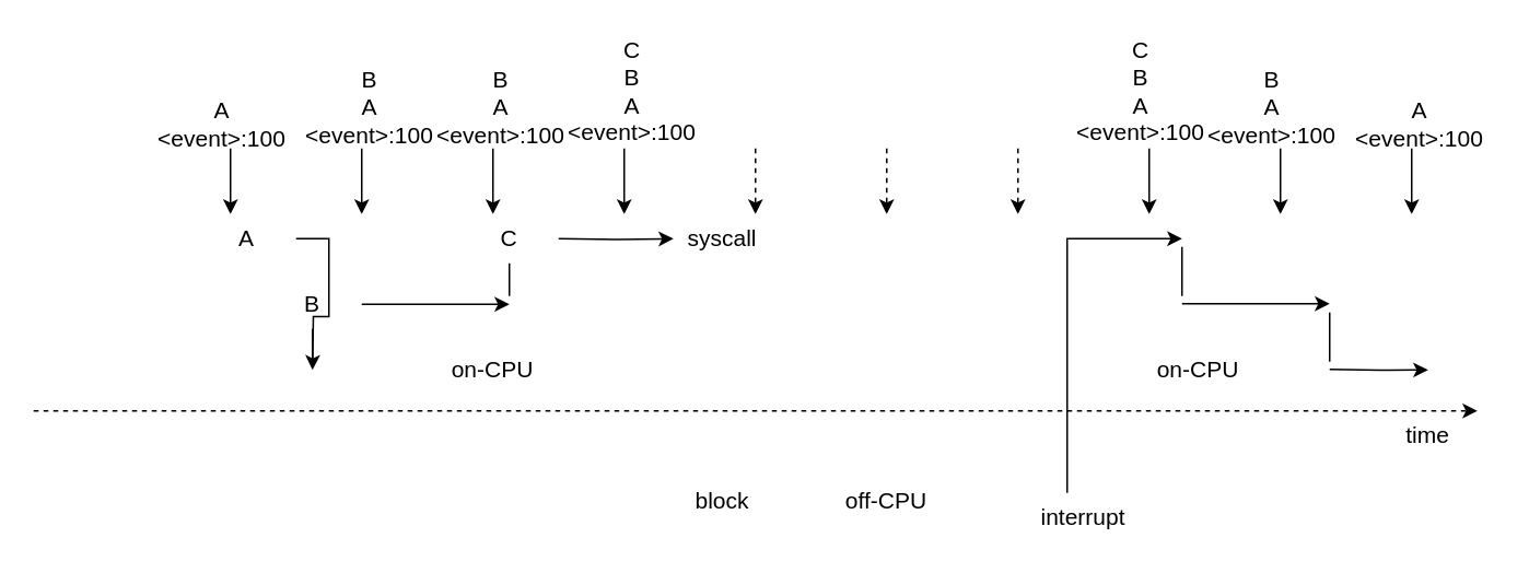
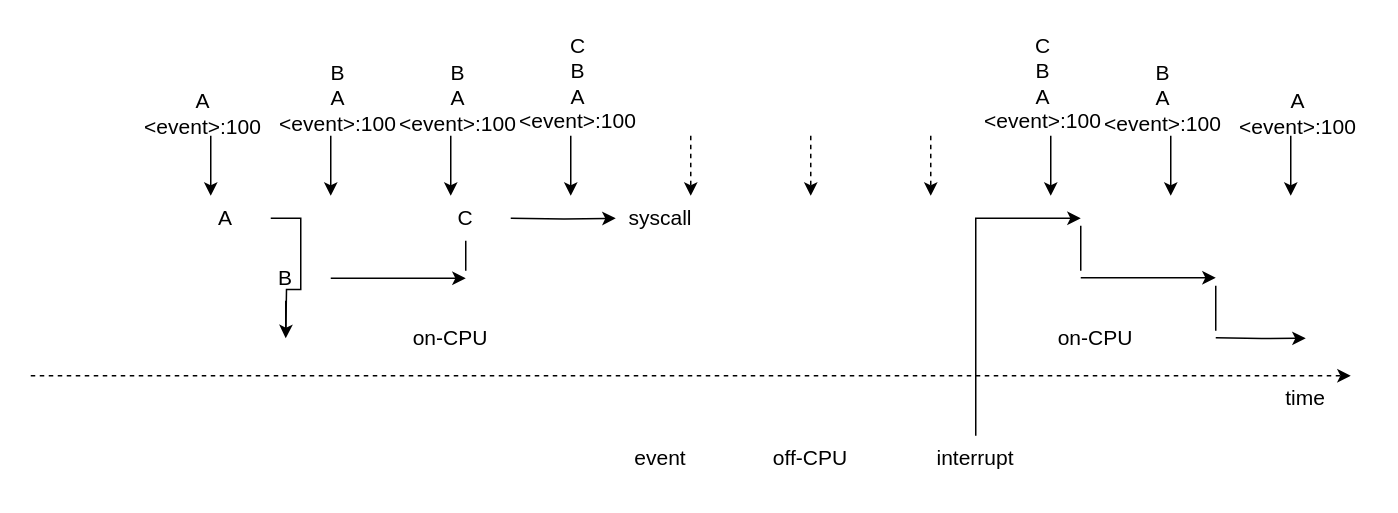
  <mxCell id="0" />
  <mxCell id="1" parent="0" />
  <mxCell id="2" value="" style="edgeStyle=orthogonalEdgeStyle;rounded=0;orthogonalLoop=1;jettySize=auto;html=1;" edge="1" parent="1" source="3"><mxGeometry relative="1" as="geometry"><mxPoint x="190" y="225" as="targetPoint" /></mxGeometry></mxCell>
  <mxCell id="3" value="&lt;font style=&quot;font-size: 14px;&quot;&gt;A&lt;/font&gt;&lt;span class=&quot;eusoft-eudic-chrome-extension-translate-content&quot;&gt;&lt;br&gt;&lt;/span&gt;" style="text;html=1;align=center;verticalAlign=middle;whiteSpace=wrap;rounded=0;" vertex="1" parent="1"><mxGeometry x="120" y="130" width="60" height="30" as="geometry" /></mxCell>
  <mxCell id="4" value="&lt;font style=&quot;font-size: 14px;&quot;&gt;B&lt;/font&gt;&lt;span class=&quot;eusoft-eudic-chrome-extension-translate-content&quot;&gt;&lt;br&gt;&lt;/span&gt;" style="text;html=1;align=center;verticalAlign=middle;whiteSpace=wrap;rounded=0;" vertex="1" parent="1"><mxGeometry x="160" y="170" width="60" height="30" as="geometry" /></mxCell>
  <mxCell id="5" value="" style="endArrow=none;html=1;rounded=0;entryX=0.5;entryY=1;entryDx=0;entryDy=0;" edge="1" parent="1" target="4"><mxGeometry width="50" height="50" relative="1" as="geometry"><mxPoint x="190" y="220" as="sourcePoint" /><mxPoint x="460" y="250" as="targetPoint" /></mxGeometry></mxCell>
  <mxCell id="6" value="" style="endArrow=classic;html=1;rounded=0;" edge="1" parent="1"><mxGeometry width="50" height="50" relative="1" as="geometry"><mxPoint x="140" y="90" as="sourcePoint" /><mxPoint x="140" y="130" as="targetPoint" /></mxGeometry></mxCell>
  <mxCell id="7" value="" style="edgeStyle=orthogonalEdgeStyle;rounded=0;orthogonalLoop=1;jettySize=auto;html=1;" edge="1" parent="1"><mxGeometry relative="1" as="geometry"><mxPoint x="310" y="185" as="targetPoint" /><mxPoint x="220" y="185" as="sourcePoint" /></mxGeometry></mxCell>
  <mxCell id="8" value="" style="endArrow=none;html=1;rounded=0;entryX=0.5;entryY=1;entryDx=0;entryDy=0;" edge="1" parent="1"><mxGeometry width="50" height="50" relative="1" as="geometry"><mxPoint x="310" y="180" as="sourcePoint" /><mxPoint x="310" y="160" as="targetPoint" /></mxGeometry></mxCell>
  <mxCell id="9" value="&lt;font style=&quot;font-size: 14px;&quot;&gt;C&lt;/font&gt;&lt;span class=&quot;eusoft-eudic-chrome-extension-translate-content&quot;&gt;&lt;br&gt;&lt;/span&gt;" style="text;html=1;align=center;verticalAlign=middle;whiteSpace=wrap;rounded=0;" vertex="1" parent="1"><mxGeometry x="280" y="130" width="60" height="30" as="geometry" /></mxCell>
  <mxCell id="10" value="" style="edgeStyle=orthogonalEdgeStyle;rounded=0;orthogonalLoop=1;jettySize=auto;html=1;entryX=0;entryY=0.5;entryDx=0;entryDy=0;" edge="1" parent="1" target="11"><mxGeometry relative="1" as="geometry"><mxPoint x="430" y="145" as="targetPoint" /><mxPoint x="340" y="145" as="sourcePoint" /></mxGeometry></mxCell>
  <mxCell id="11" value="&lt;font style=&quot;font-size: 14px;&quot;&gt;syscall&lt;/font&gt;&lt;span class=&quot;eusoft-eudic-chrome-extension-translate-content&quot;&gt;&lt;br&gt;&lt;/span&gt;" style="text;html=1;align=center;verticalAlign=middle;whiteSpace=wrap;rounded=0;" vertex="1" parent="1"><mxGeometry x="410" y="130" width="60" height="30" as="geometry" /></mxCell>
- <mxCell id="12" value="&lt;font style=&quot;font-size: 14px;&quot;&gt;block&lt;/font&gt;&lt;span class=&quot;eusoft-eudic-chrome-extension-translate-content&quot;&gt;&lt;br&gt;&lt;/span&gt;" style="text;html=1;align=center;verticalAlign=middle;whiteSpace=wrap;rounded=0;" vertex="1" parent="1"><mxGeometry x="410" y="290" width="60" height="30" as="geometry" /></mxCell>
+ <mxCell id="12" value="&lt;font style=&quot;font-size: 14px;&quot;&gt;event&lt;/font&gt;&lt;span class=&quot;eusoft-eudic-chrome-extension-translate-content&quot;&gt;&lt;br&gt;&lt;/span&gt;" style="text;html=1;align=center;verticalAlign=middle;whiteSpace=wrap;rounded=0;" vertex="1" parent="1"><mxGeometry x="410" y="290" width="60" height="30" as="geometry" /></mxCell>
  <mxCell id="13" value="" style="endArrow=classic;html=1;rounded=0;" edge="1" parent="1"><mxGeometry width="50" height="50" relative="1" as="geometry"><mxPoint x="220" y="90" as="sourcePoint" /><mxPoint x="220" y="130" as="targetPoint" /></mxGeometry></mxCell>
  <mxCell id="14" value="" style="endArrow=classic;html=1;rounded=0;" edge="1" parent="1"><mxGeometry width="50" height="50" relative="1" as="geometry"><mxPoint x="300" y="90" as="sourcePoint" /><mxPoint x="300" y="130" as="targetPoint" /></mxGeometry></mxCell>
  <mxCell id="15" value="" style="endArrow=classic;html=1;rounded=0;" edge="1" parent="1"><mxGeometry width="50" height="50" relative="1" as="geometry"><mxPoint x="380" y="90" as="sourcePoint" /><mxPoint x="380" y="130" as="targetPoint" /></mxGeometry></mxCell>
  <mxCell id="16" value="" style="endArrow=classic;html=1;rounded=0;" edge="1" parent="1"><mxGeometry width="50" height="50" relative="1" as="geometry"><mxPoint x="700" y="90" as="sourcePoint" /><mxPoint x="700" y="130" as="targetPoint" /></mxGeometry></mxCell>
  <mxCell id="17" value="" style="edgeStyle=orthogonalEdgeStyle;rounded=0;orthogonalLoop=1;jettySize=auto;html=1;" edge="1" parent="1" source="18"><mxGeometry relative="1" as="geometry"><mxPoint x="720" y="145" as="targetPoint" /><Array as="points"><mxPoint x="650" y="145" /></Array></mxGeometry></mxCell>
- <mxCell id="18" value="&lt;font style=&quot;font-size: 14px;&quot;&gt;interrupt&lt;/font&gt;&lt;span class=&quot;eusoft-eudic-chrome-extension-translate-content&quot;&gt;&lt;br&gt;&lt;/span&gt;" style="text;html=1;align=center;verticalAlign=middle;whiteSpace=wrap;rounded=0;" vertex="1" parent="1"><mxGeometry x="630" y="300" width="60" height="30" as="geometry" /></mxCell>
+ <mxCell id="18" value="&lt;font style=&quot;font-size: 14px;&quot;&gt;interrupt&lt;/font&gt;&lt;span class=&quot;eusoft-eudic-chrome-extension-translate-content&quot;&gt;&lt;br&gt;&lt;/span&gt;" style="text;html=1;align=center;verticalAlign=middle;whiteSpace=wrap;rounded=0;" vertex="1" parent="1"><mxGeometry x="620" y="290" width="60" height="30" as="geometry" /></mxCell>
  <mxCell id="19" value="" style="endArrow=classic;html=1;rounded=0;" edge="1" parent="1"><mxGeometry width="50" height="50" relative="1" as="geometry"><mxPoint x="780" y="90" as="sourcePoint" /><mxPoint x="780" y="130" as="targetPoint" /></mxGeometry></mxCell>
  <mxCell id="20" value="" style="endArrow=classic;html=1;rounded=0;" edge="1" parent="1"><mxGeometry width="50" height="50" relative="1" as="geometry"><mxPoint x="860" y="90" as="sourcePoint" /><mxPoint x="860" y="130" as="targetPoint" /></mxGeometry></mxCell>
  <mxCell id="21" value="" style="endArrow=none;html=1;rounded=0;entryX=0.5;entryY=1;entryDx=0;entryDy=0;" edge="1" parent="1"><mxGeometry width="50" height="50" relative="1" as="geometry"><mxPoint x="720" y="180" as="sourcePoint" /><mxPoint x="720" y="150" as="targetPoint" /></mxGeometry></mxCell>
  <mxCell id="22" value="" style="edgeStyle=orthogonalEdgeStyle;rounded=0;orthogonalLoop=1;jettySize=auto;html=1;" edge="1" parent="1"><mxGeometry relative="1" as="geometry"><mxPoint x="810" y="184.66" as="targetPoint" /><mxPoint x="720" y="184.66" as="sourcePoint" /></mxGeometry></mxCell>
  <mxCell id="23" value="" style="endArrow=none;html=1;rounded=0;entryX=0.5;entryY=1;entryDx=0;entryDy=0;" edge="1" parent="1"><mxGeometry width="50" height="50" relative="1" as="geometry"><mxPoint x="810" y="220" as="sourcePoint" /><mxPoint x="810" y="190" as="targetPoint" /></mxGeometry></mxCell>
  <mxCell id="24" value="" style="edgeStyle=orthogonalEdgeStyle;rounded=0;orthogonalLoop=1;jettySize=auto;html=1;" edge="1" parent="1"><mxGeometry relative="1" as="geometry"><mxPoint x="870" y="225" as="targetPoint" /><mxPoint x="810" y="224.66" as="sourcePoint" /></mxGeometry></mxCell>
  <mxCell id="25" value="" style="endArrow=classic;html=1;rounded=0;dashed=1;" edge="1" parent="1"><mxGeometry width="50" height="50" relative="1" as="geometry"><mxPoint x="540" y="90" as="sourcePoint" /><mxPoint x="540" y="130" as="targetPoint" /></mxGeometry></mxCell>
  <mxCell id="26" value="" style="endArrow=classic;html=1;rounded=0;dashed=1;" edge="1" parent="1"><mxGeometry width="50" height="50" relative="1" as="geometry"><mxPoint x="460" y="90" as="sourcePoint" /><mxPoint x="460" y="130" as="targetPoint" /></mxGeometry></mxCell>
  <mxCell id="27" value="" style="endArrow=classic;html=1;rounded=0;dashed=1;" edge="1" parent="1"><mxGeometry width="50" height="50" relative="1" as="geometry"><mxPoint x="620" y="90" as="sourcePoint" /><mxPoint x="620" y="130" as="targetPoint" /></mxGeometry></mxCell>
  <mxCell id="28" value="&lt;font style=&quot;font-size: 14px;&quot;&gt;A&lt;/font&gt;&lt;span class=&quot;eusoft-eudic-chrome-extension-translate-content&quot;&gt;&lt;br&gt;&lt;/span&gt;&lt;div data-eusoft-did-translate-attribute-en=&quot;1&quot;&gt;&lt;font style=&quot;font-size: 14px;&quot;&gt;&amp;lt;event&amp;gt;:100&lt;/font&gt;&lt;span class=&quot;eusoft-eudic-chrome-extension-translate-content&quot;&gt;&lt;/span&gt;&lt;/div&gt;" style="text;html=1;align=center;verticalAlign=middle;whiteSpace=wrap;rounded=0;" vertex="1" parent="1"><mxGeometry x="90" y="60" width="90" height="30" as="geometry" /></mxCell>
  <mxCell id="29" value="&lt;div&gt;&lt;font style=&quot;font-size: 14px;&quot;&gt;B&lt;/font&gt;&lt;/div&gt;&lt;font style=&quot;font-size: 14px;&quot;&gt;A&lt;/font&gt;&lt;span class=&quot;eusoft-eudic-chrome-extension-translate-content&quot;&gt;&lt;br&gt;&lt;/span&gt;&lt;div data-eusoft-did-translate-attribute-en=&quot;1&quot;&gt;&lt;font style=&quot;font-size: 14px;&quot;&gt;&amp;lt;event&amp;gt;:100&lt;/font&gt;&lt;span class=&quot;eusoft-eudic-chrome-extension-translate-content&quot;&gt;&lt;/span&gt;&lt;/div&gt;" style="text;html=1;align=center;verticalAlign=middle;whiteSpace=wrap;rounded=0;" vertex="1" parent="1"><mxGeometry x="180" y="40" width="90" height="50" as="geometry" /></mxCell>
  <mxCell id="30" value="&lt;div&gt;&lt;font style=&quot;font-size: 14px;&quot;&gt;B&lt;/font&gt;&lt;/div&gt;&lt;font style=&quot;font-size: 14px;&quot;&gt;A&lt;/font&gt;&lt;span class=&quot;eusoft-eudic-chrome-extension-translate-content&quot;&gt;&lt;br&gt;&lt;/span&gt;&lt;div data-eusoft-did-translate-attribute-en=&quot;1&quot;&gt;&lt;font style=&quot;font-size: 14px;&quot;&gt;&amp;lt;event&amp;gt;:100&lt;/font&gt;&lt;span class=&quot;eusoft-eudic-chrome-extension-translate-content&quot;&gt;&lt;/span&gt;&lt;/div&gt;" style="text;html=1;align=center;verticalAlign=middle;whiteSpace=wrap;rounded=0;" vertex="1" parent="1"><mxGeometry x="260" y="40" width="90" height="50" as="geometry" /></mxCell>
  <mxCell id="31" value="&lt;div&gt;&lt;span style=&quot;font-size: 14px; background-color: initial;&quot;&gt;C&lt;/span&gt;&lt;br&gt;&lt;/div&gt;&lt;div&gt;&lt;font style=&quot;font-size: 14px;&quot;&gt;B&lt;/font&gt;&lt;/div&gt;&lt;font style=&quot;font-size: 14px;&quot;&gt;A&lt;/font&gt;&lt;span class=&quot;eusoft-eudic-chrome-extension-translate-content&quot;&gt;&lt;br&gt;&lt;/span&gt;&lt;div data-eusoft-did-translate-attribute-en=&quot;1&quot;&gt;&lt;font style=&quot;font-size: 14px;&quot;&gt;&amp;lt;event&amp;gt;:100&lt;/font&gt;&lt;span class=&quot;eusoft-eudic-chrome-extension-translate-content&quot;&gt;&lt;/span&gt;&lt;/div&gt;" style="text;html=1;align=center;verticalAlign=middle;whiteSpace=wrap;rounded=0;" vertex="1" parent="1"><mxGeometry x="340" y="20" width="90" height="70" as="geometry" /></mxCell>
  <mxCell id="32" value="&lt;div&gt;&lt;span style=&quot;font-size: 14px; background-color: initial;&quot;&gt;C&lt;/span&gt;&lt;br&gt;&lt;/div&gt;&lt;div&gt;&lt;font style=&quot;font-size: 14px;&quot;&gt;B&lt;/font&gt;&lt;/div&gt;&lt;font style=&quot;font-size: 14px;&quot;&gt;A&lt;/font&gt;&lt;span class=&quot;eusoft-eudic-chrome-extension-translate-content&quot;&gt;&lt;br&gt;&lt;/span&gt;&lt;div data-eusoft-did-translate-attribute-en=&quot;1&quot;&gt;&lt;font style=&quot;font-size: 14px;&quot;&gt;&amp;lt;event&amp;gt;:100&lt;/font&gt;&lt;span class=&quot;eusoft-eudic-chrome-extension-translate-content&quot;&gt;&lt;/span&gt;&lt;/div&gt;" style="text;html=1;align=center;verticalAlign=middle;whiteSpace=wrap;rounded=0;" vertex="1" parent="1"><mxGeometry x="650" y="20" width="90" height="70" as="geometry" /></mxCell>
  <mxCell id="33" value="&lt;div&gt;&lt;font style=&quot;font-size: 14px;&quot;&gt;B&lt;/font&gt;&lt;/div&gt;&lt;font style=&quot;font-size: 14px;&quot;&gt;A&lt;/font&gt;&lt;span class=&quot;eusoft-eudic-chrome-extension-translate-content&quot;&gt;&lt;br&gt;&lt;/span&gt;&lt;div data-eusoft-did-translate-attribute-en=&quot;1&quot;&gt;&lt;font style=&quot;font-size: 14px;&quot;&gt;&amp;lt;event&amp;gt;:100&lt;/font&gt;&lt;span class=&quot;eusoft-eudic-chrome-extension-translate-content&quot;&gt;&lt;/span&gt;&lt;/div&gt;" style="text;html=1;align=center;verticalAlign=middle;whiteSpace=wrap;rounded=0;" vertex="1" parent="1"><mxGeometry x="730" y="40" width="90" height="50" as="geometry" /></mxCell>
  <mxCell id="34" value="&lt;font style=&quot;font-size: 14px;&quot;&gt;A&lt;/font&gt;&lt;span class=&quot;eusoft-eudic-chrome-extension-translate-content&quot;&gt;&lt;br&gt;&lt;/span&gt;&lt;div data-eusoft-did-translate-attribute-en=&quot;1&quot;&gt;&lt;font style=&quot;font-size: 14px;&quot;&gt;&amp;lt;event&amp;gt;:100&lt;/font&gt;&lt;span class=&quot;eusoft-eudic-chrome-extension-translate-content&quot;&gt;&lt;/span&gt;&lt;/div&gt;" style="text;html=1;align=center;verticalAlign=middle;whiteSpace=wrap;rounded=0;" vertex="1" parent="1"><mxGeometry x="820" y="60" width="90" height="30" as="geometry" /></mxCell>
  <mxCell id="35" value="&lt;font data-eusoft-did-translate-attribute-en=&quot;1&quot; style=&quot;font-size: 14px;&quot;&gt;on-CPU&lt;/font&gt;" style="text;html=1;align=center;verticalAlign=middle;whiteSpace=wrap;rounded=0;" vertex="1" parent="1"><mxGeometry x="270" y="210" width="60" height="30" as="geometry" /></mxCell>
  <mxCell id="36" value="&lt;font data-eusoft-did-translate-attribute-en=&quot;1&quot; style=&quot;font-size: 14px;&quot;&gt;off-CPU&lt;/font&gt;" style="text;html=1;align=center;verticalAlign=middle;whiteSpace=wrap;rounded=0;" vertex="1" parent="1"><mxGeometry x="510" y="290" width="60" height="30" as="geometry" /></mxCell>
  <mxCell id="37" value="&lt;font data-eusoft-did-translate-attribute-en=&quot;1&quot; style=&quot;font-size: 14px;&quot;&gt;on-CPU&lt;/font&gt;" style="text;html=1;align=center;verticalAlign=middle;whiteSpace=wrap;rounded=0;" vertex="1" parent="1"><mxGeometry x="700" y="210" width="60" height="30" as="geometry" /></mxCell>
  <mxCell id="38" value="" style="endArrow=classic;html=1;rounded=0;dashed=1;" edge="1" parent="1"><mxGeometry width="50" height="50" relative="1" as="geometry"><mxPoint y="250" as="sourcePoint" x="20" /><mxPoint x="900" y="250" as="targetPoint" /></mxGeometry></mxCell>
  <mxCell id="39" value="&lt;font data-eusoft-did-translate-attribute-en=&quot;1&quot; style=&quot;font-size: 14px;&quot;&gt;time&lt;/font&gt;" style="text;html=1;align=center;verticalAlign=middle;whiteSpace=wrap;rounded=0;" vertex="1" parent="1"><mxGeometry x="840" y="250" width="60" height="30" as="geometry" /></mxCell>
